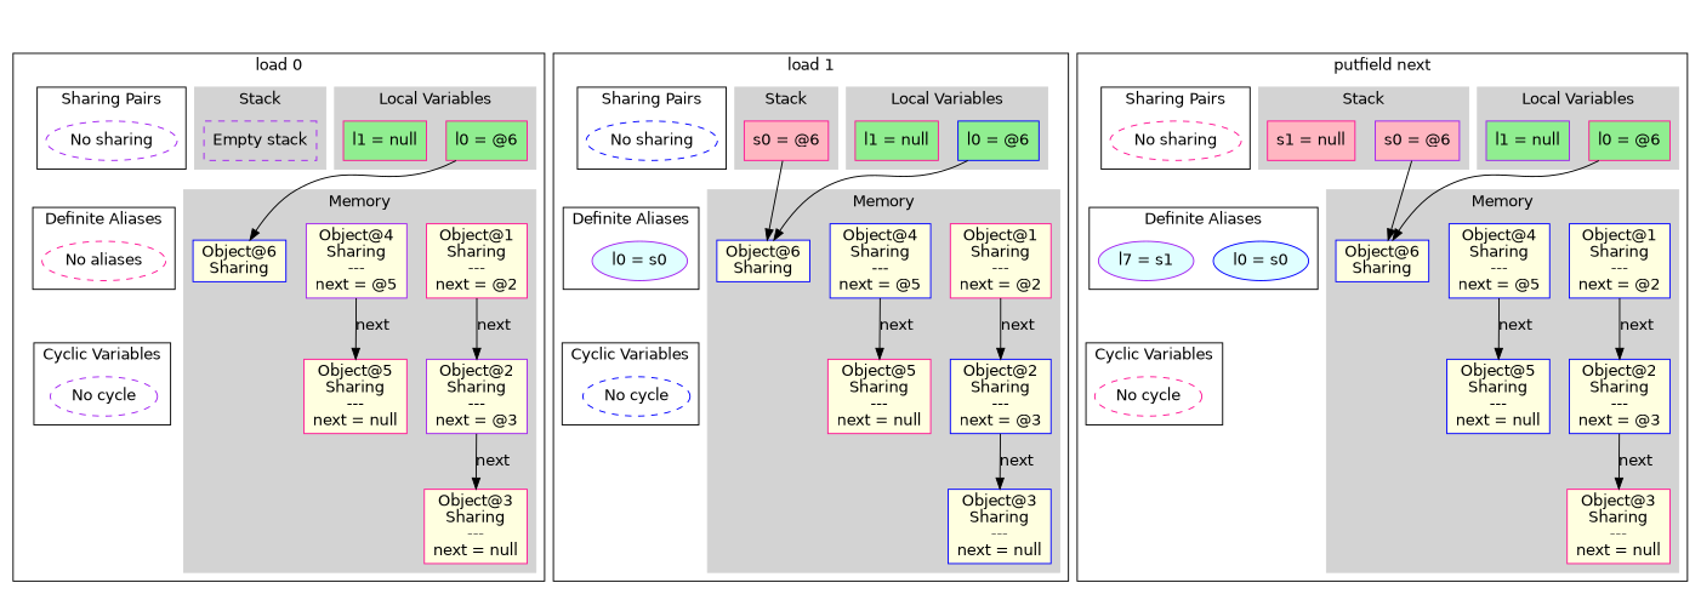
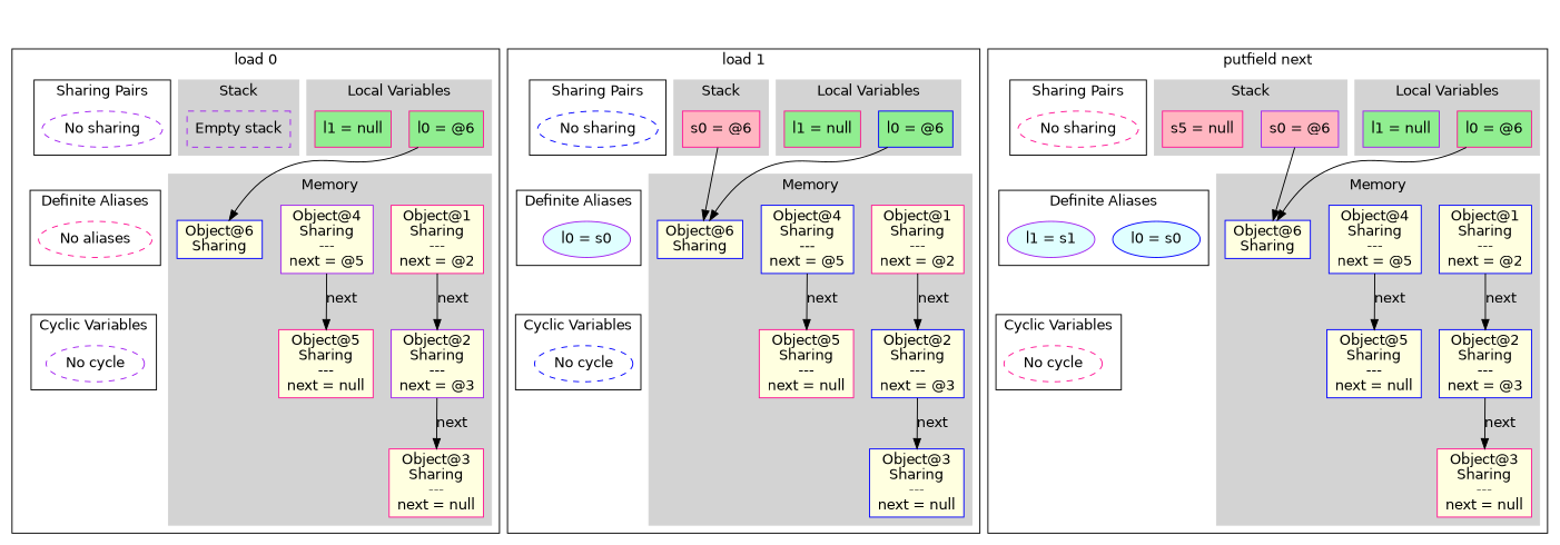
  digraph {
    anchor_start=anchor_1748986333597
    fontname="DejaVu Sans"
    rankdir=TB
    node [fillcolor=lightyellow fontname="DejaVu Sans" shape=box style=filled color=deeppink]
    edge [fontname="DejaVu Sans"]
    anchor [fillcolor=lightblue height=0 shape=point style=invis width=0 color=""]
    n2 [fillcolor=lightgreen label="l0 = @6"]
    n3 [fillcolor=lightgreen label="l1 = null"]
    n4 [color=purple fillcolor=white label="Empty stack" style=dashed]
    n5 [label="Object@1\nSharing\n---\nnext = @2\n"]
    n6 [color=purple label="Object@2\nSharing\n---\nnext = @3\n"]
    n7 [label="Object@3\nSharing\n---\nnext = null\n"]
    n8 [color=purple label="Object@4\nSharing\n---\nnext = @5\n"]
    n9 [label="Object@5\nSharing\n---\nnext = null\n"]
    n10 [color=blue label="Object@6\nSharing"]
    n11 [color=purple fillcolor=white label="No sharing" shape=ellipse style=dashed]
    n12 [fillcolor=white label="No aliases" shape=ellipse style=dashed]
    n13 [color=purple fillcolor=white label="No cycle" shape=ellipse style=dashed]
    anchor_1748986333595 [fillcolor=lightblue shape=point style=invis color=""]
    n15 [color=blue fillcolor=lightgreen label="l0 = @6"]
    n16 [fillcolor=lightgreen label="l1 = null"]
    n17 [fillcolor=lightpink label="s0 = @6"]
    n18 [label="Object@1\nSharing\n---\nnext = @2\n"]
    n19 [color=blue label="Object@2\nSharing\n---\nnext = @3\n"]
    n20 [color=blue label="Object@3\nSharing\n---\nnext = null\n"]
    n21 [color=blue label="Object@4\nSharing\n---\nnext = @5\n"]
    n22 [label="Object@5\nSharing\n---\nnext = null\n"]
    n23 [color=blue label="Object@6\nSharing"]
    n24 [color=blue fillcolor=white label="No sharing" shape=ellipse style=dashed]
    n25 [color=purple fillcolor=lightcyan label="l0 = s0" shape=ellipse]
    n26 [color=blue fillcolor=white label="No cycle" shape=ellipse style=dashed]
    anchor_1748986333596 [fillcolor=lightblue shape=point style=invis color=""]
    n28 [fillcolor=lightgreen label="l0 = @6"]
    n29 [color=purple fillcolor=lightgreen label="l1 = null"]
    n30 [color=purple fillcolor=lightpink label="s0 = @6"]
-   n31 [fillcolor=lightpink label="s1 = null"]
+   n31 [fillcolor=lightpink label="s5 = null"]
    n32 [color=blue label="Object@1\nSharing\n---\nnext = @2\n"]
    n33 [color=blue label="Object@2\nSharing\n---\nnext = @3\n"]
    n34 [label="Object@3\nSharing\n---\nnext = null\n"]
    n35 [color=blue label="Object@4\nSharing\n---\nnext = @5\n"]
    n36 [color=blue label="Object@5\nSharing\n---\nnext = null\n"]
    n37 [color=blue label="Object@6\nSharing"]
    n38 [fillcolor=white label="No sharing" shape=ellipse style=dashed]
    n39 [color=blue fillcolor=lightcyan label="l0 = s0" shape=ellipse]
-   n40 [color=purple fillcolor=lightcyan label="l7 = s1" shape=ellipse]
+   n40 [color=purple fillcolor=lightcyan label="l1 = s1" shape=ellipse]
    n41 [fillcolor=white label="No cycle" shape=ellipse style=dashed]
    anchor_1748986333597 [fillcolor=lightblue shape=point style=invis color=""]
    anchor_start [fillcolor=lightblue shape=point style=invis color=""]
    subgraph cluster_1 {
      style=invis
      anchor
    }
    subgraph cluster_2 {
      label="load 0"
      anchor_1748986333595
      subgraph cluster_3 {
        color=lightgrey
        label="Local Variables"
        style=filled
        n2
        n3
      }
      subgraph cluster_4 {
        color=lightgrey
        label=Stack
        style=filled
        n4
      }
      subgraph cluster_5 {
        color=lightgrey
        label=Memory
        style=filled
        n5
        n6
        n7
        n8
        n9
        n10
      }
      subgraph cluster_6 {
        label="Sharing Pairs"
        n11
      }
      subgraph cluster_7 {
        label="Definite Aliases"
        n12
      }
      subgraph cluster_8 {
        label="Cyclic Variables"
        n13
      }
    }
    subgraph cluster_9 {
      label="load 1"
      anchor_1748986333596
      subgraph cluster_10 {
        color=lightgrey
        label="Local Variables"
        style=filled
        n15
        n16
      }
      subgraph cluster_11 {
        color=lightgrey
        label=Stack
        style=filled
        n17
      }
      subgraph cluster_12 {
        color=lightgrey
        label=Memory
        style=filled
        n18
        n19
        n20
        n21
        n22
        n23
      }
      subgraph cluster_13 {
        label="Sharing Pairs"
        n24
      }
      subgraph cluster_14 {
        label="Definite Aliases"
        n25
      }
      subgraph cluster_15 {
        label="Cyclic Variables"
        n26
      }
    }
    subgraph cluster_16 {
      label="putfield next"
      anchor_1748986333597
      subgraph cluster_17 {
        color=lightgrey
        label="Local Variables"
        style=filled
        n28
        n29
      }
      subgraph cluster_18 {
        color=lightgrey
        label=Stack
        style=filled
        n30
        n31
      }
      subgraph cluster_19 {
        color=lightgrey
        label=Memory
        style=filled
        n32
        n33
        n34
        n35
        n36
        n37
      }
      subgraph cluster_20 {
        label="Sharing Pairs"
        n38
      }
      subgraph cluster_21 {
        label="Definite Aliases"
        n39
        n40
      }
      subgraph cluster_22 {
        label="Cyclic Variables"
        n41
      }
    }
    n2 -> n10
    n5 -> n6 [label=next]
    n6 -> n7 [label=next]
    n8 -> n9 [label=next]
    n11 -> n12 [style=invis weight=10]
    n12 -> n13 [style=invis weight=10]
    n15 -> n23
    n17 -> n23
    n18 -> n19 [label=next]
    n19 -> n20 [label=next]
    n21 -> n22 [label=next]
    n24 -> n25 [style=invis weight=10]
    n25 -> n26 [style=invis weight=10]
    n28 -> n37
    n30 -> n37
    n32 -> n33 [label=next]
    n33 -> n34 [label=next]
    n35 -> n36 [label=next]
    n38 -> n40 [style=invis weight=10]
    n40 -> n41 [style=invis weight=10]
    anchor_start -> anchor_1748986333595 [style=invis]
    anchor_start -> anchor_1748986333596 [style=invis]
    anchor_start -> anchor_1748986333597 [style=invis]
  }
